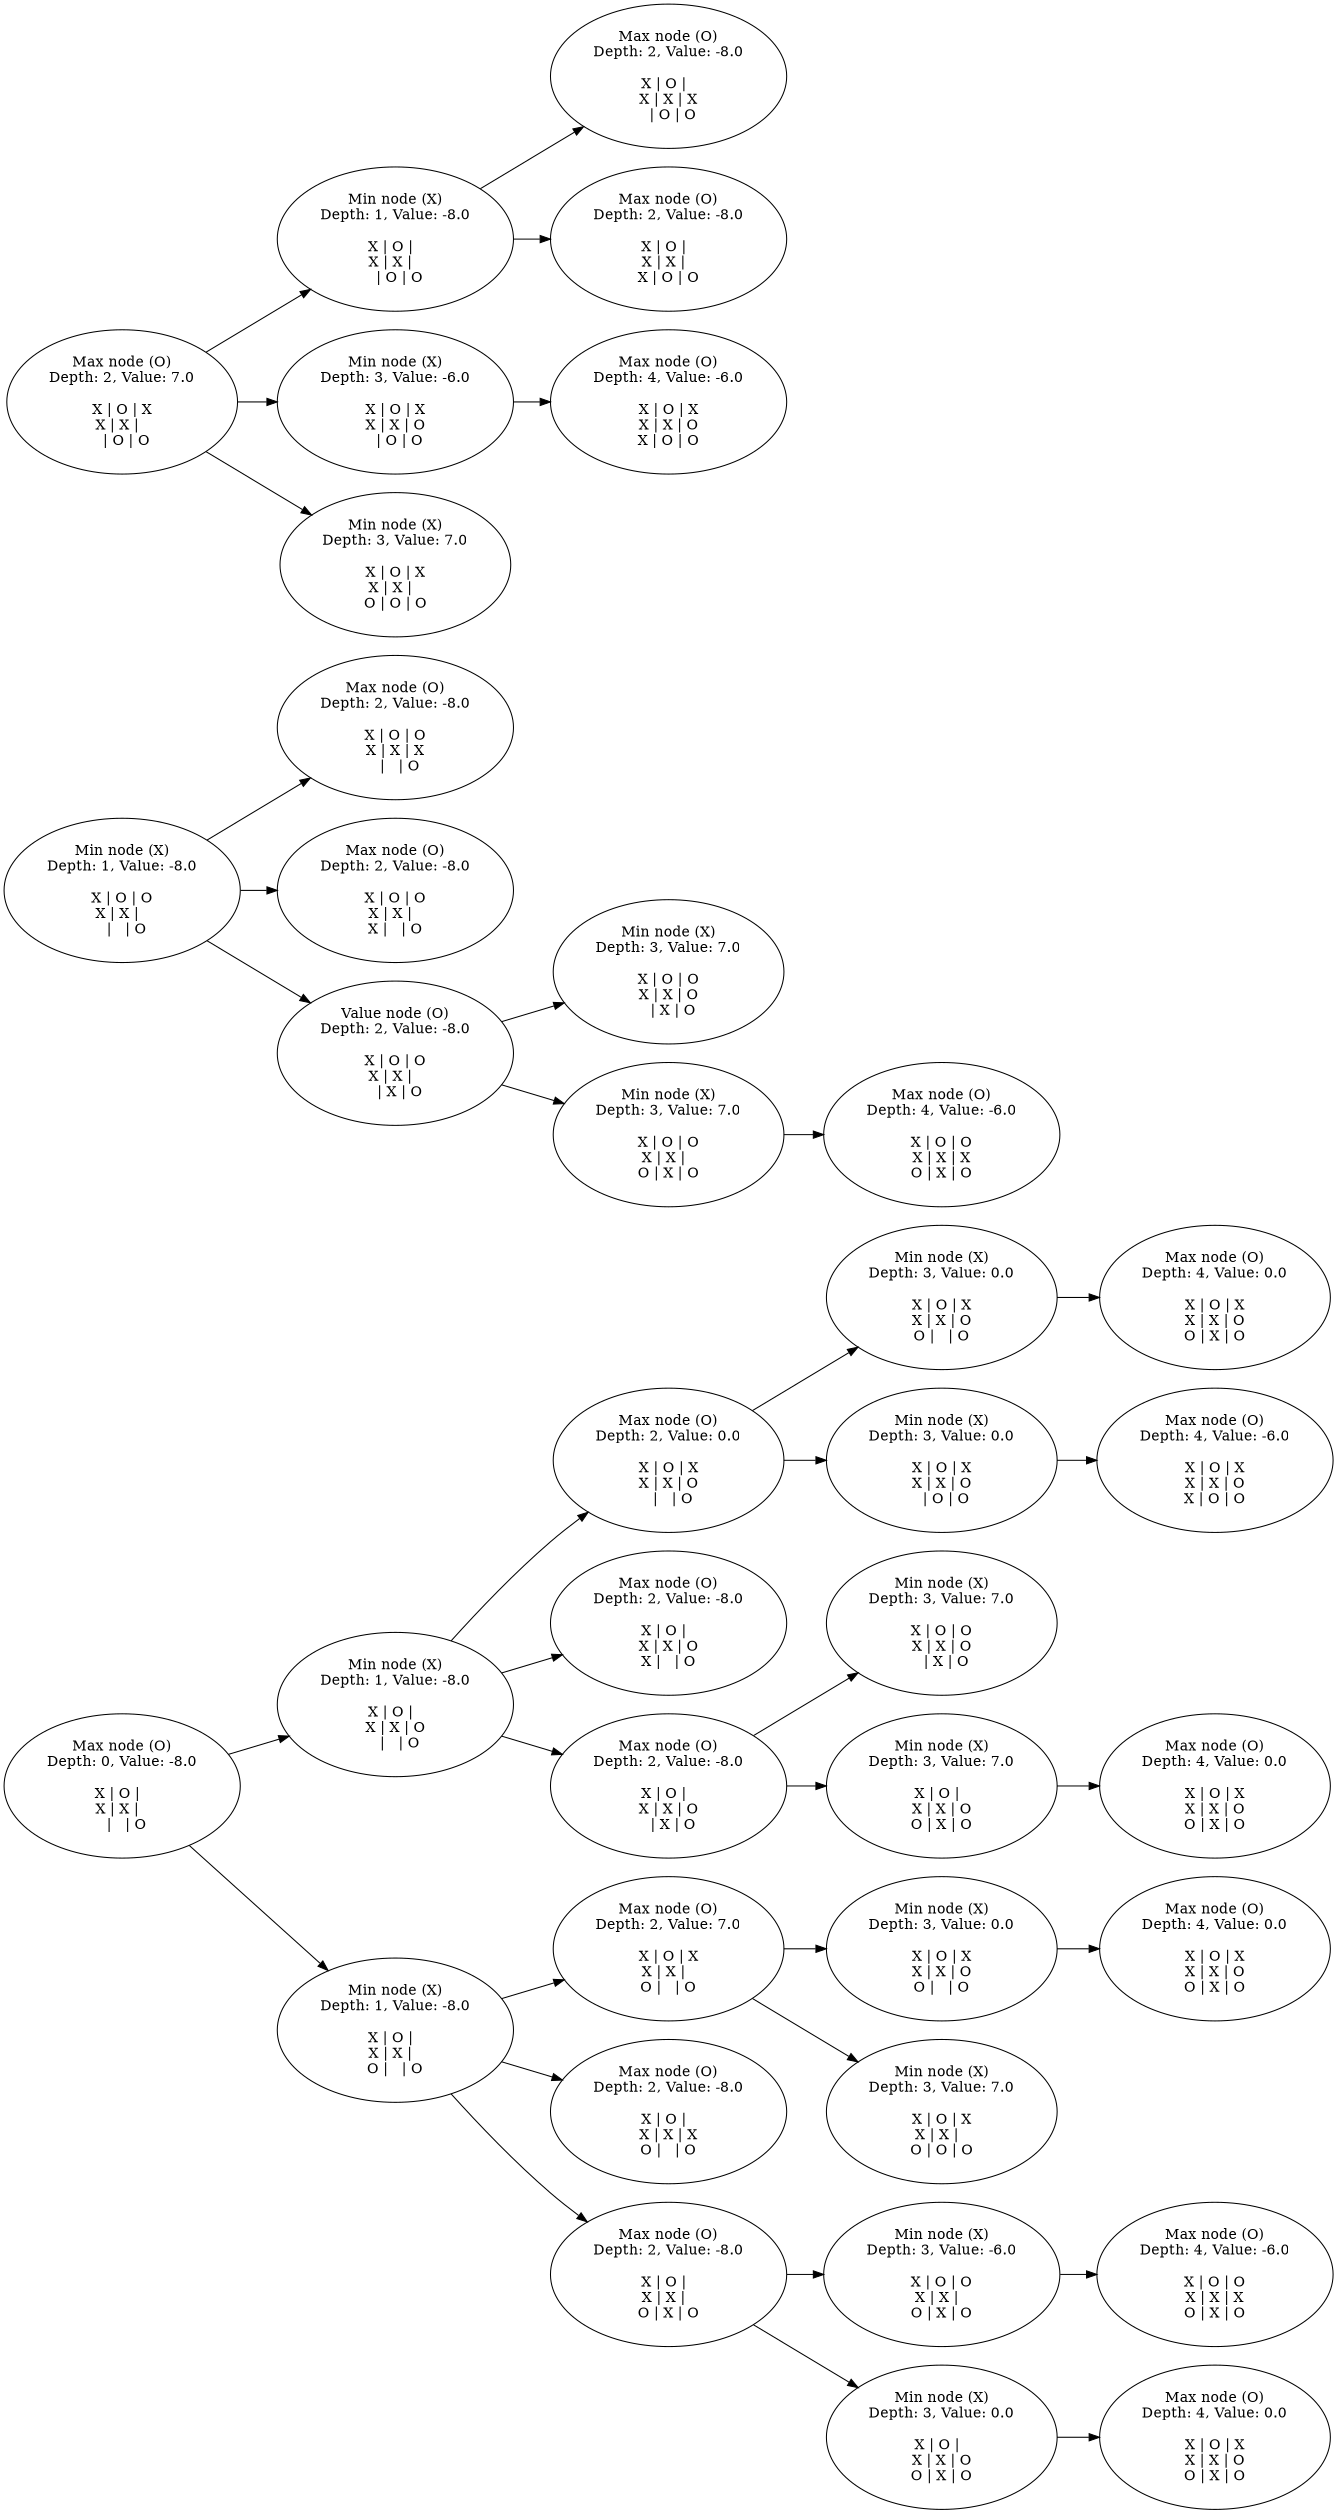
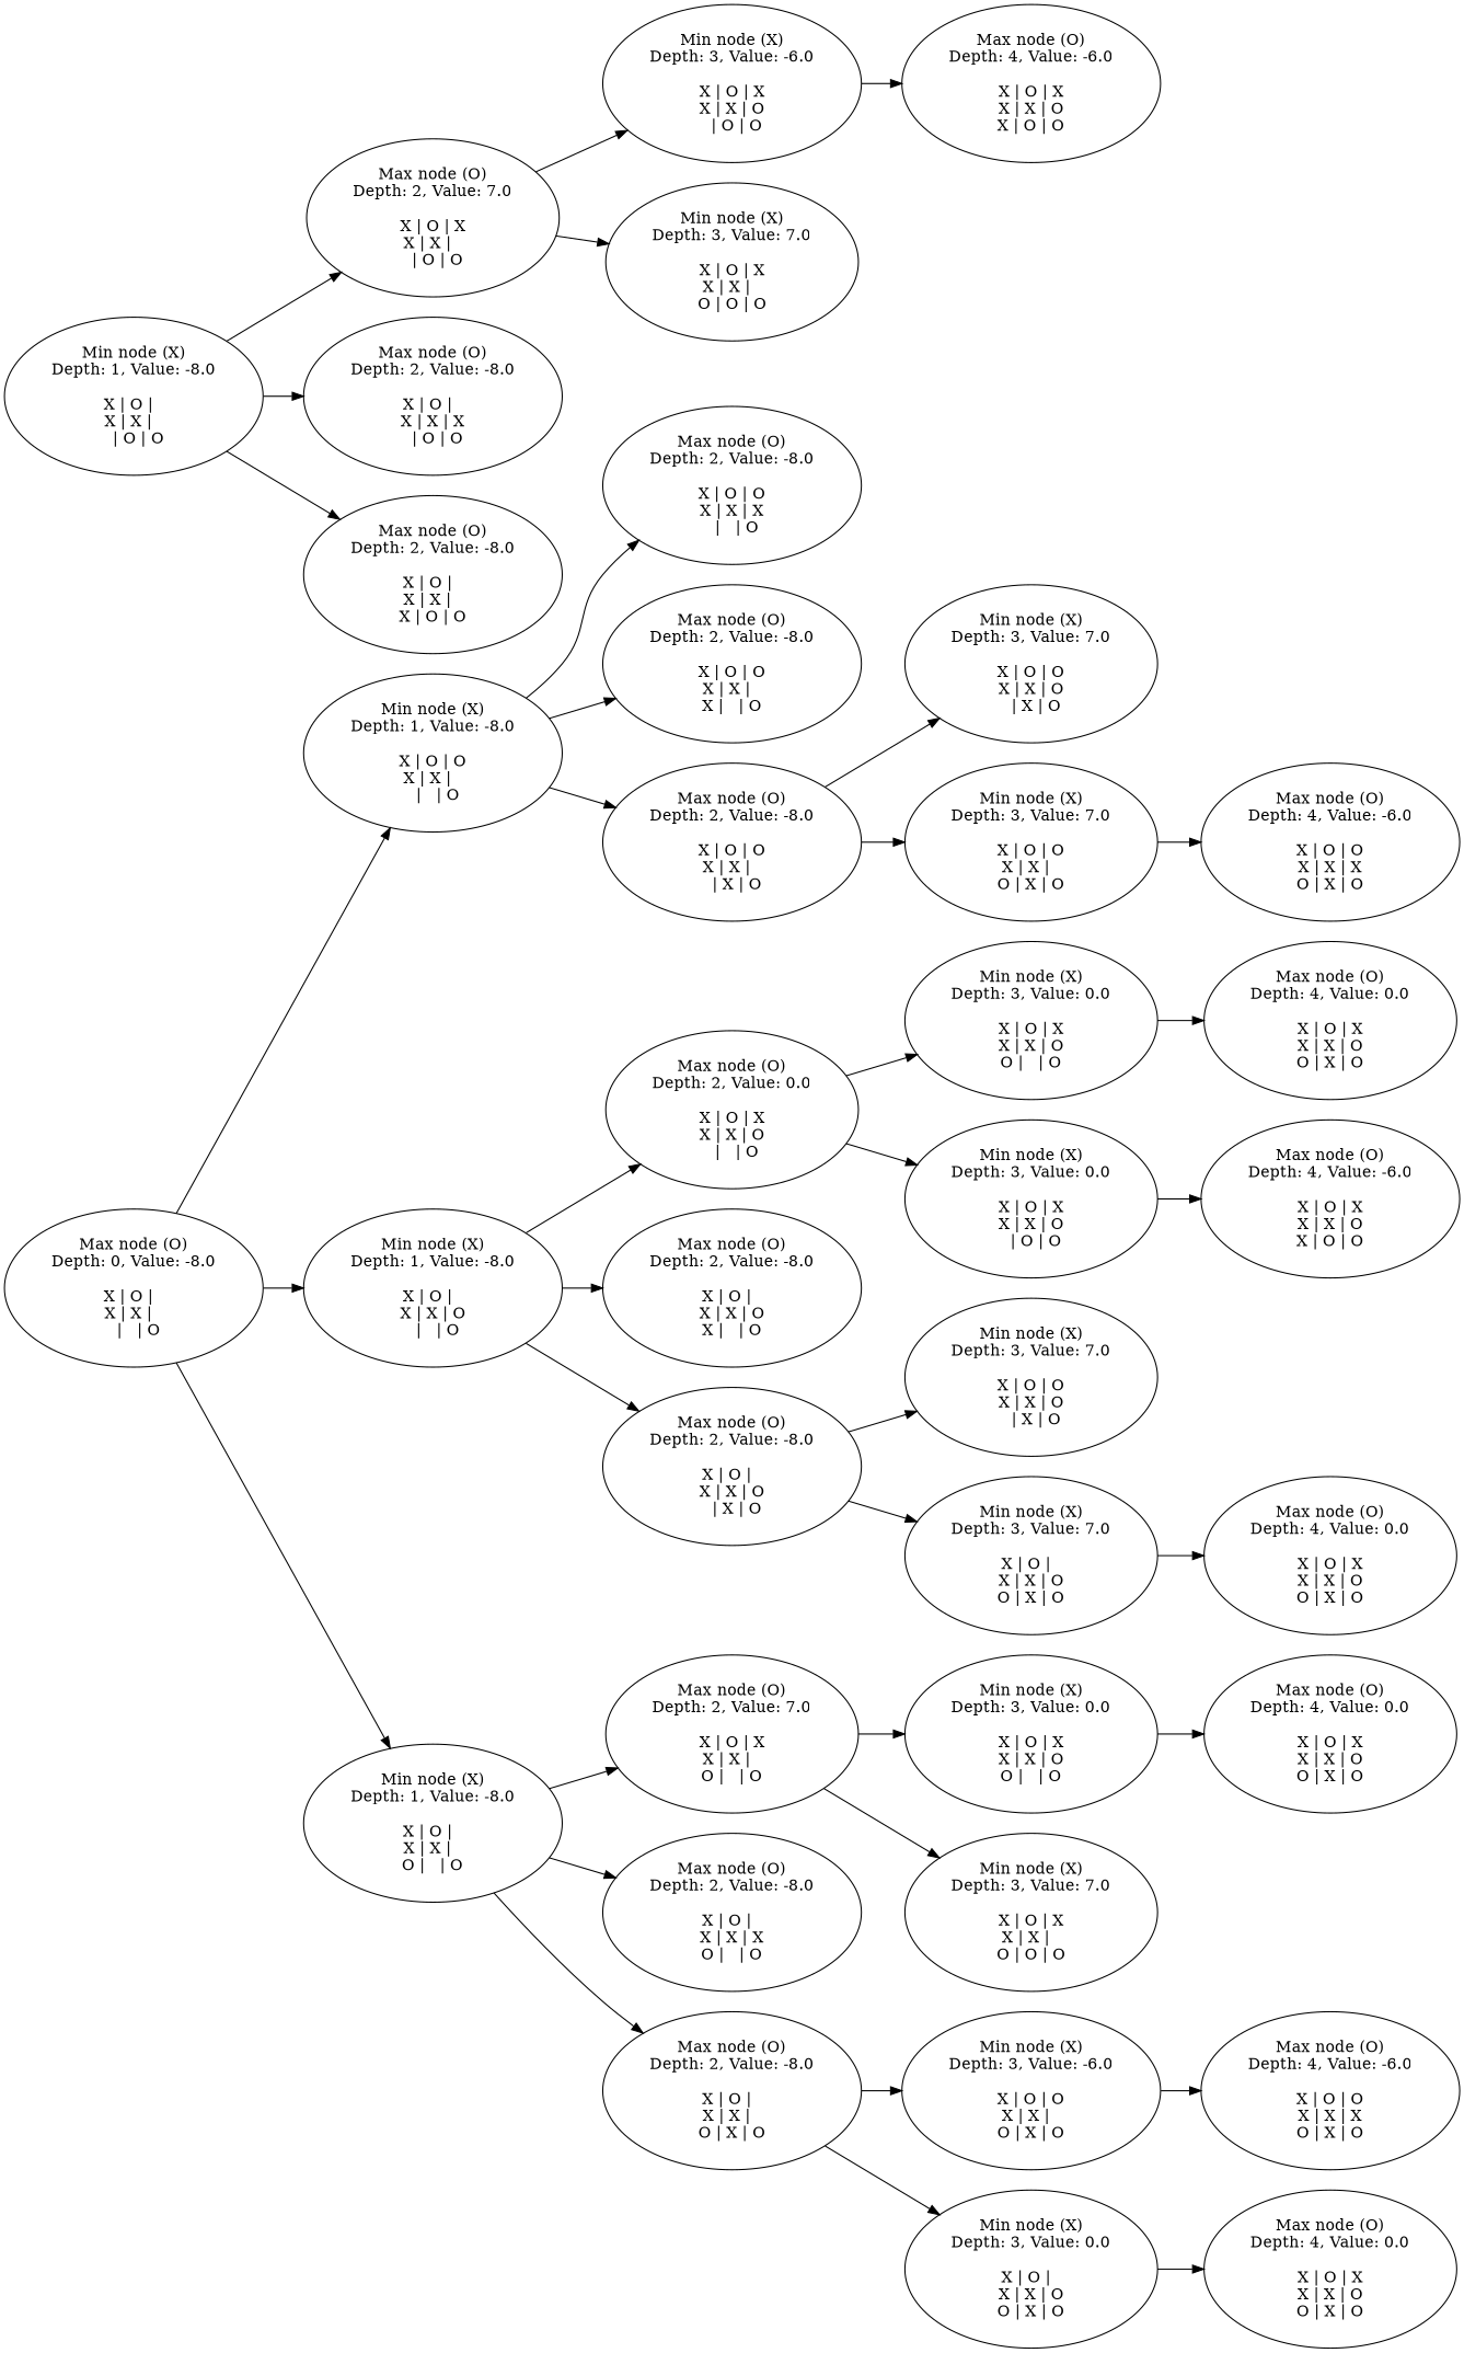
  digraph {
    rankdir=LR
    n1 [label="Max node (O)\nDepth: 0, Value: -8.0\n\nX | O |  \nX | X |  \n  |   | O"]
    n2 [label="Min node (X)\nDepth: 1, Value: -8.0\n\nX | O | O\nX | X |  \n  |   | O"]
    n3 [label="Min node (X)\nDepth: 1, Value: -8.0\n\nX | O |  \nX | X | O\n  |   | O"]
    n4 [label="Min node (X)\nDepth: 1, Value: -8.0\n\nX | O |  \nX | X |  \nO |   | O"]
    n5 [label="Max node (O)\nDepth: 2, Value: -8.0\n\nX | O | O\nX | X | X\n  |   | O"]
    n6 [label="Max node (O)\nDepth: 2, Value: -8.0\n\nX | O | O\nX | X |  \nX |   | O"]
-   n7 [label="Value node (O)\nDepth: 2, Value: -8.0\n\nX | O | O\nX | X |  \n  | X | O"]
+   n7 [label="Max node (O)\nDepth: 2, Value: -8.0\n\nX | O | O\nX | X |  \n  | X | O"]
    n8 [label="Max node (O)\nDepth: 2, Value: 0.0\n\nX | O | X\nX | X | O\n  |   | O"]
    n9 [label="Max node (O)\nDepth: 2, Value: -8.0\n\nX | O |  \nX | X | O\nX |   | O"]
    n10 [label="Max node (O)\nDepth: 2, Value: -8.0\n\nX | O |  \nX | X | O\n  | X | O"]
    n11 [label="Max node (O)\nDepth: 2, Value: 7.0\n\nX | O | X\nX | X |  \nO |   | O"]
    n12 [label="Max node (O)\nDepth: 2, Value: -8.0\n\nX | O |  \nX | X | X\nO |   | O"]
    n13 [label="Max node (O)\nDepth: 2, Value: -8.0\n\nX | O |  \nX | X |  \nO | X | O"]
    n14 [label="Min node (X)\nDepth: 1, Value: -8.0\n\nX | O |  \nX | X |  \n  | O | O"]
    n15 [label="Max node (O)\nDepth: 2, Value: 7.0\n\nX | O | X\nX | X |  \n  | O | O"]
    n16 [label="Max node (O)\nDepth: 2, Value: -8.0\n\nX | O |  \nX | X | X\n  | O | O"]
    n17 [label="Max node (O)\nDepth: 2, Value: -8.0\n\nX | O |  \nX | X |  \nX | O | O"]
    n18 [label="Min node (X)\nDepth: 3, Value: 7.0\n\nX | O | O\nX | X | O\n  | X | O"]
    n19 [label="Min node (X)\nDepth: 3, Value: 7.0\n\nX | O | O\nX | X |  \nO | X | O"]
    n20 [label="Max node (O)\nDepth: 4, Value: -6.0\n\nX | O | O\nX | X | X\nO | X | O"]
    n21 [label="Min node (X)\nDepth: 3, Value: 0.0\n\nX | O | X\nX | X | O\nO |   | O"]
    n22 [label="Min node (X)\nDepth: 3, Value: 0.0\n\nX | O | X\nX | X | O\n  | O | O"]
    n23 [label="Min node (X)\nDepth: 3, Value: 7.0\n\nX | O | O\nX | X | O\n  | X | O"]
    n24 [label="Min node (X)\nDepth: 3, Value: 7.0\n\nX | O |  \nX | X | O\nO | X | O"]
    n25 [label="Max node (O)\nDepth: 4, Value: 0.0\n\nX | O | X\nX | X | O\nO | X | O"]
    n26 [label="Max node (O)\nDepth: 4, Value: -6.0\n\nX | O | X\nX | X | O\nX | O | O"]
    n27 [label="Max node (O)\nDepth: 4, Value: 0.0\n\nX | O | X\nX | X | O\nO | X | O"]
    n28 [label="Min node (X)\nDepth: 3, Value: 0.0\n\nX | O | X\nX | X | O\nO |   | O"]
    n29 [label="Min node (X)\nDepth: 3, Value: 7.0\n\nX | O | X\nX | X |  \nO | O | O"]
    n30 [label="Min node (X)\nDepth: 3, Value: -6.0\n\nX | O | O\nX | X |  \nO | X | O"]
    n31 [label="Min node (X)\nDepth: 3, Value: 0.0\n\nX | O |  \nX | X | O\nO | X | O"]
    n32 [label="Max node (O)\nDepth: 4, Value: 0.0\n\nX | O | X\nX | X | O\nO | X | O"]
    n33 [label="Max node (O)\nDepth: 4, Value: -6.0\n\nX | O | O\nX | X | X\nO | X | O"]
    n34 [label="Max node (O)\nDepth: 4, Value: 0.0\n\nX | O | X\nX | X | O\nO | X | O"]
    n35 [label="Min node (X)\nDepth: 3, Value: -6.0\n\nX | O | X\nX | X | O\n  | O | O"]
    n36 [label="Min node (X)\nDepth: 3, Value: 7.0\n\nX | O | X\nX | X |  \nO | O | O"]
    n37 [label="Max node (O)\nDepth: 4, Value: -6.0\n\nX | O | X\nX | X | O\nX | O | O"]
+   n1 -> n2
    n1 -> n3
    n1 -> n4
    n2 -> n5
    n2 -> n6
    n2 -> n7
    n3 -> n8
    n3 -> n9
    n3 -> n10
    n4 -> n11
    n4 -> n12
    n4 -> n13
    n7 -> n18
    n7 -> n19
    n8 -> n21
    n8 -> n22
    n10 -> n23
    n10 -> n24
    n11 -> n28
    n11 -> n29
    n13 -> n30
    n13 -> n31
-   n15 -> n14
+   n14 -> n15
    n14 -> n16
    n14 -> n17
    n15 -> n35
    n15 -> n36
    n19 -> n20
    n21 -> n25
    n22 -> n26
    n24 -> n27
    n28 -> n32
    n30 -> n33
    n31 -> n34
    n35 -> n37
  }
